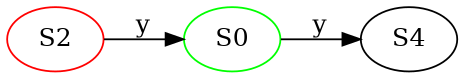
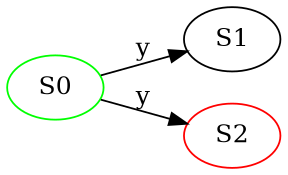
  digraph {
    rankdir=LR
    S0 [color=green]
-   S1 [color=black label=S4]
+   S1 [color=black]
    S2 [color=red]
    S0 -> S1 [label=y]
-   S2 -> S0 [label=y]
+   S0 -> S2 [label=y]
  }
